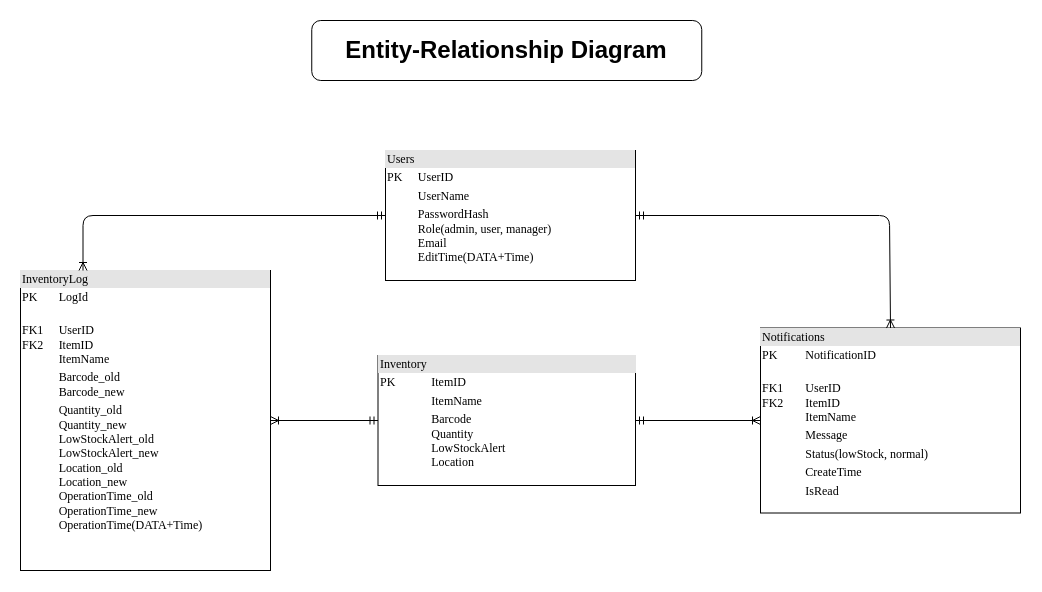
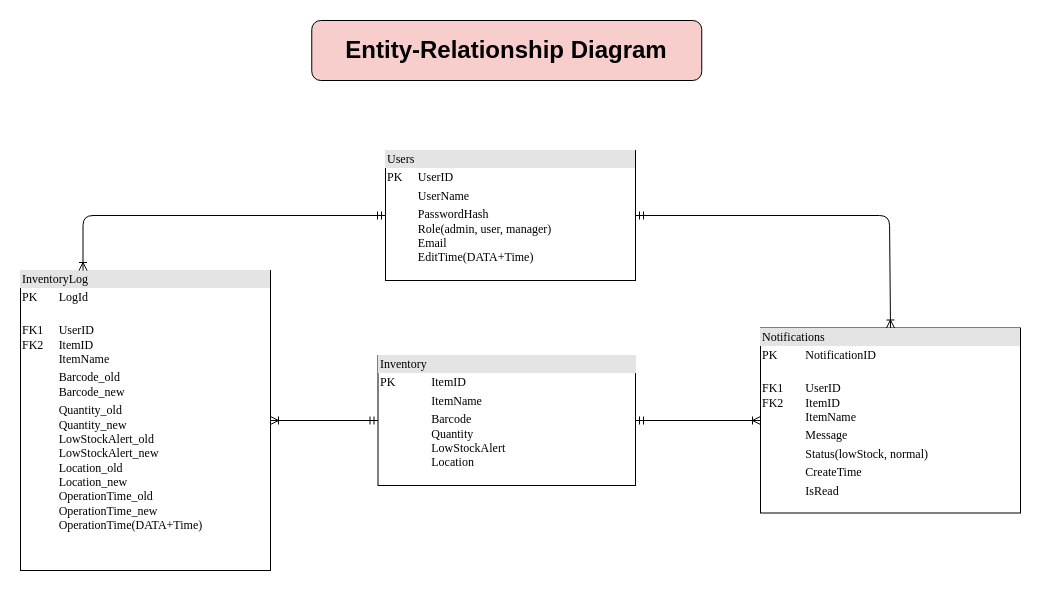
  <mxCell id="0" />
  <mxCell id="1" parent="0" />
  <mxCell id="2" value="&lt;div style=&quot;box-sizing: border-box; width: 100%; background: rgb(228, 228, 228); padding: 2px;&quot;&gt;Users&lt;/div&gt;&lt;table style=&quot;width:100%;font-size:1em;&quot; cellpadding=&quot;2&quot; cellspacing=&quot;0&quot;&gt;&lt;tbody&gt;&lt;tr&gt;&lt;td&gt;PK&lt;/td&gt;&lt;td&gt;UserID&lt;/td&gt;&lt;/tr&gt;&lt;tr&gt;&lt;td&gt;&lt;br&gt;&lt;/td&gt;&lt;td&gt;UserName&lt;/td&gt;&lt;/tr&gt;&lt;tr&gt;&lt;td&gt;&lt;/td&gt;&lt;td&gt;PasswordHash&lt;br&gt;Role(admin, user, manager)&lt;br&gt;Email&lt;br&gt;EditTime(DATA+Time)&lt;/td&gt;&lt;/tr&gt;&lt;/tbody&gt;&lt;/table&gt;" style="verticalAlign=top;align=left;overflow=fill;html=1;rounded=0;shadow=0;comic=0;labelBackgroundColor=none;strokeWidth=1;fontFamily=Verdana;fontSize=12" parent="1" vertex="1"><mxGeometry x="385" y="150" width="250" height="130" as="geometry" /></mxCell>
  <mxCell id="3" value="&lt;div style=&quot;box-sizing: border-box; width: 100%; background: rgb(228, 228, 228); padding: 2px;&quot;&gt;Inventory&lt;/div&gt;&lt;table style=&quot;width:100%;font-size:1em;&quot; cellpadding=&quot;2&quot; cellspacing=&quot;0&quot;&gt;&lt;tbody&gt;&lt;tr&gt;&lt;td&gt;PK&lt;/td&gt;&lt;td&gt;ItemID&lt;/td&gt;&lt;/tr&gt;&lt;tr&gt;&lt;td&gt;&lt;br&gt;&lt;/td&gt;&lt;td&gt;ItemName&lt;/td&gt;&lt;/tr&gt;&lt;tr&gt;&lt;td&gt;&lt;/td&gt;&lt;td&gt;Barcode&lt;br&gt;Quantity&lt;br&gt;LowStockAlert&lt;br&gt;Location&lt;br&gt;&lt;br&gt;&lt;/td&gt;&lt;/tr&gt;&lt;/tbody&gt;&lt;/table&gt;" style="verticalAlign=top;align=left;overflow=fill;html=1;rounded=0;shadow=0;comic=0;labelBackgroundColor=none;strokeWidth=1;fontFamily=Verdana;fontSize=12" parent="1" vertex="1"><mxGeometry x="377.5" y="355" width="257.5" height="130" as="geometry" /></mxCell>
- <mxCell id="4" value="&lt;font style=&quot;font-size: 24px;&quot;&gt;&lt;b&gt;Entity-Relationship Diagram&lt;/b&gt;&lt;/font&gt;" style="rounded=1;whiteSpace=wrap;html=1;" parent="1" vertex="1"><mxGeometry x="311.25" y="20" width="390" height="60" as="geometry" /></mxCell>
+ <mxCell id="4" value="&lt;font style=&quot;font-size: 24px;&quot;&gt;&lt;b&gt;Entity-Relationship Diagram&lt;/b&gt;&lt;/font&gt;" style="rounded=1;whiteSpace=wrap;html=1;fillColor=#f8cecc;" parent="1" vertex="1"><mxGeometry x="311.25" y="20" width="390" height="60" as="geometry" /></mxCell>
  <mxCell id="5" value="&lt;div style=&quot;box-sizing: border-box; width: 100%; background: rgb(228, 228, 228); padding: 2px;&quot;&gt;InventoryLog&lt;/div&gt;&lt;table style=&quot;width: 100% ; font-size: 1em&quot; cellpadding=&quot;2&quot; cellspacing=&quot;0&quot;&gt;&lt;tbody&gt;&lt;tr&gt;&lt;td&gt;PK&lt;/td&gt;&lt;td&gt;LogId&lt;/td&gt;&lt;/tr&gt;&lt;tr&gt;&lt;td&gt;FK1&lt;br&gt;FK2&lt;/td&gt;&lt;td&gt;&lt;br&gt;UserID&lt;br&gt;ItemID&lt;br&gt;ItemName&lt;/td&gt;&lt;/tr&gt;&lt;tr&gt;&lt;td&gt;&lt;/td&gt;&lt;td&gt;Barcode_old&lt;br&gt;Barcode_new&lt;/td&gt;&lt;/tr&gt;&lt;tr&gt;&lt;td&gt;&lt;br&gt;&lt;/td&gt;&lt;td&gt;Quantity_old&lt;br&gt;Quantity_new&lt;br&gt;LowStockAlert_old&lt;br&gt;LowStockAlert_new&lt;br&gt;Location_old&lt;br&gt;Location_new&lt;br&gt;OperationTime_old&lt;br&gt;OperationTime_new&lt;br&gt;OperationTime(DATA+Time)&lt;/td&gt;&lt;/tr&gt;&lt;/tbody&gt;&lt;/table&gt;" style="verticalAlign=top;align=left;overflow=fill;html=1;rounded=0;shadow=0;comic=0;labelBackgroundColor=none;strokeWidth=1;fontFamily=Verdana;fontSize=12" parent="1" vertex="1"><mxGeometry x="20" y="270" width="250" height="300" as="geometry" /></mxCell>
  <mxCell id="6" style="edgeStyle=orthogonalEdgeStyle;html=1;labelBackgroundColor=none;startArrow=ERmandOne;endArrow=ERoneToMany;fontFamily=Verdana;fontSize=12;align=left;entryX=1;entryY=0.5;entryDx=0;entryDy=0;exitX=0;exitY=0.5;exitDx=0;exitDy=0;" parent="1" source="3" target="5" edge="1"><mxGeometry relative="1" as="geometry"><mxPoint x="570" y="569.75" as="sourcePoint" /><mxPoint x="300" y="539.75" as="targetPoint" /></mxGeometry></mxCell>
  <mxCell id="7" value="&lt;div style=&quot;box-sizing: border-box; width: 100%; background: rgb(228, 228, 228); padding: 2px;&quot;&gt;Notifications&lt;/div&gt;&lt;table style=&quot;width: 100% ; font-size: 1em&quot; cellpadding=&quot;2&quot; cellspacing=&quot;0&quot;&gt;&lt;tbody&gt;&lt;tr&gt;&lt;td&gt;PK&lt;/td&gt;&lt;td&gt;NotificationID&lt;/td&gt;&lt;/tr&gt;&lt;tr&gt;&lt;td&gt;FK1&lt;br&gt;FK2&lt;/td&gt;&lt;td&gt;&lt;br&gt;UserID&lt;br&gt;ItemID&lt;br&gt;ItemName&lt;/td&gt;&lt;/tr&gt;&lt;tr&gt;&lt;td&gt;&lt;/td&gt;&lt;td&gt;Message&lt;/td&gt;&lt;/tr&gt;&lt;tr&gt;&lt;td&gt;&lt;br&gt;&lt;/td&gt;&lt;td&gt;Status(lowStock, normal)&lt;span style=&quot;color: rgba(0, 0, 0, 0); font-family: monospace; font-size: 0px;&quot;&gt;%3CmxGraphModel%3E%3Croot%3E%3CmxCell%20id%3D%220%22%2F%3E%3CmxCell%20id%3D%221%22%20parent%3D%220%22%2F%3E%3CmxCell%20id%3D%222%22%20value%3D%22%26lt%3Bdiv%20style%3D%26quot%3Bbox-sizing%3A%20border-box%20%3B%20width%3A%20100%25%20%3B%20background%3A%20%23e4e4e4%20%3B%20padding%3A%202px%26quot%3B%26gt%3BTablename%26lt%3B%2Fdiv%26gt%3B%26lt%3Btable%20style%3D%26quot%3Bwidth%3A%20100%25%20%3B%20font-size%3A%201em%26quot%3B%20cellpadding%3D%26quot%3B2%26quot%3B%20cellspacing%3D%26quot%3B0%26quot%3B%26gt%3B%26lt%3Btbody%26gt%3B%26lt%3Btr%26gt%3B%26lt%3Btd%26gt%3BPK%26lt%3B%2Ftd%26gt%3B%26lt%3Btd%26gt%3BuniqueId%26lt%3B%2Ftd%26gt%3B%26lt%3B%2Ftr%26gt%3B%26lt%3Btr%26gt%3B%26lt%3Btd%26gt%3BFK1%26lt%3B%2Ftd%26gt%3B%26lt%3Btd%26gt%3BforeignKey%26lt%3B%2Ftd%26gt%3B%26lt%3B%2Ftr%26gt%3B%26lt%3Btr%26gt%3B%26lt%3Btd%26gt%3B%26lt%3B%2Ftd%26gt%3B%26lt%3Btd%26gt%3Bfieldname%26lt%3B%2Ftd%26gt%3B%26lt%3B%2Ftr%26gt%3B%26lt%3Btr%26gt%3B%26lt%3Btd%26gt%3B%26lt%3Bbr%26gt%3B%26lt%3B%2Ftd%26gt%3B%26lt%3Btd%26gt%3Bfieldname%26lt%3Bbr%26gt%3B%26lt%3B%2Ftd%26gt%3B%26lt%3B%2Ftr%26gt%3B%26lt%3Btr%26gt%3B%26lt%3Btd%26gt%3B%26lt%3Bbr%26gt%3B%26lt%3B%2Ftd%26gt%3B%26lt%3Btd%26gt%3Bfieldname%26lt%3Bbr%26gt%3B%26lt%3B%2Ftd%26gt%3B%26lt%3B%2Ftr%26gt%3B%26lt%3Btr%26gt%3B%26lt%3Btd%26gt%3B%26lt%3Bbr%26gt%3B%26lt%3B%2Ftd%26gt%3B%26lt%3Btd%26gt%3Bfieldname%26lt%3Bbr%26gt%3B%26lt%3B%2Ftd%26gt%3B%26lt%3B%2Ftr%26gt%3B%26lt%3B%2Ftbody%26gt%3B%26lt%3B%2Ftable%26gt%3B%22%20style%3D%22verticalAlign%3Dtop%3Balign%3Dleft%3Boverflow%3Dfill%3Bhtml%3D1%3Brounded%3D0%3Bshadow%3D0%3Bcomic%3D0%3BlabelBackgroundColor%3Dnone%3BstrokeWidth%3D1%3BfontFamily%3DVerdana%3BfontSize%3D12%22%20vertex%3D%221%22%20parent%3D%221%22%3E%3CmxGeometry%20x%3D%22680%22%20y%3D%22370%22%20width%3D%22180%22%20height%3D%22130%22%20as%3D%22geometry%22%2F%3E%3C%2FmxCell%3E%3C%2Froot%3E%3C%2FmxGraphModel%&lt;/span&gt;&lt;br&gt;&lt;/td&gt;&lt;/tr&gt;&lt;tr&gt;&lt;td&gt;&lt;br&gt;&lt;/td&gt;&lt;td&gt;CreateTime&lt;br&gt;&lt;/td&gt;&lt;/tr&gt;&lt;tr&gt;&lt;td&gt;&lt;br&gt;&lt;/td&gt;&lt;td&gt;IsRead&lt;br&gt;&lt;/td&gt;&lt;/tr&gt;&lt;/tbody&gt;&lt;/table&gt;" style="verticalAlign=top;align=left;overflow=fill;html=1;rounded=0;shadow=0;comic=0;labelBackgroundColor=none;strokeWidth=1;fontFamily=Verdana;fontSize=12" parent="1" vertex="1"><mxGeometry x="760" y="327.5" width="260" height="185" as="geometry" /></mxCell>
  <mxCell id="8" style="edgeStyle=orthogonalEdgeStyle;html=1;labelBackgroundColor=none;startArrow=ERmandOne;endArrow=ERoneToMany;fontFamily=Verdana;fontSize=12;align=left;entryX=0.25;entryY=0;entryDx=0;entryDy=0;exitX=0;exitY=0.5;exitDx=0;exitDy=0;" parent="1" source="2" target="5" edge="1"><mxGeometry relative="1" as="geometry"><mxPoint x="366" y="213" as="sourcePoint" /><mxPoint x="160" y="280" as="targetPoint" /></mxGeometry></mxCell>
  <mxCell id="9" style="edgeStyle=orthogonalEdgeStyle;html=1;labelBackgroundColor=none;startArrow=ERmandOne;endArrow=ERoneToMany;fontFamily=Verdana;fontSize=12;align=left;exitX=1;exitY=0.5;exitDx=0;exitDy=0;entryX=0;entryY=0.5;entryDx=0;entryDy=0;" parent="1" source="3" target="7" edge="1"><mxGeometry relative="1" as="geometry"><mxPoint x="391" y="403" as="sourcePoint" /><mxPoint x="185" y="470" as="targetPoint" /></mxGeometry></mxCell>
  <mxCell id="10" style="edgeStyle=orthogonalEdgeStyle;html=1;labelBackgroundColor=none;startArrow=ERmandOne;endArrow=ERoneToMany;fontFamily=Verdana;fontSize=12;align=left;exitX=1;exitY=0.5;exitDx=0;exitDy=0;entryX=0.5;entryY=0;entryDx=0;entryDy=0;" parent="1" source="2" target="7" edge="1"><mxGeometry relative="1" as="geometry"><mxPoint x="520" y="500" as="sourcePoint" /><mxPoint x="521" y="570" as="targetPoint" /><Array as="points"><mxPoint x="889" y="215" /></Array></mxGeometry></mxCell>
